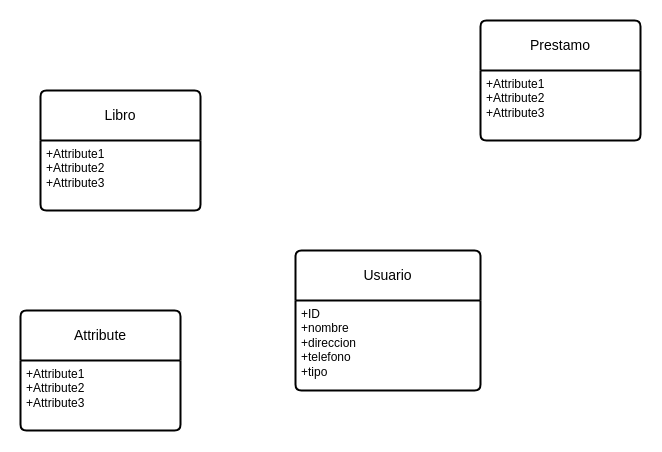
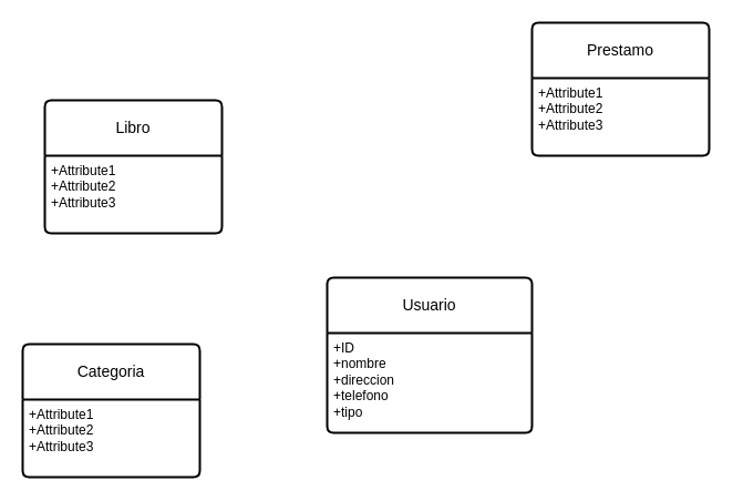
  <mxCell id="0" />
  <mxCell id="1" parent="0" />
  <mxCell id="2" value="Libro" style="swimlane;childLayout=stackLayout;horizontal=1;startSize=50;horizontalStack=0;rounded=1;fontSize=14;fontStyle=0;strokeWidth=2;resizeParent=0;resizeLast=1;shadow=0;dashed=0;align=center;arcSize=4;whiteSpace=wrap;html=1;" vertex="1" parent="1"><mxGeometry x="40" y="90" width="160" height="120" as="geometry" /></mxCell>
  <mxCell id="3" value="+Attribute1&#10;+Attribute2&#10;+Attribute3" style="align=left;strokeColor=none;fillColor=none;spacingLeft=4;spacingRight=4;fontSize=12;verticalAlign=top;resizable=0;rotatable=0;part=1;html=1;whiteSpace=wrap;" vertex="1" parent="2"><mxGeometry y="50" width="160" height="70" as="geometry" /></mxCell>
  <mxCell id="4" value="Usuario" style="swimlane;childLayout=stackLayout;horizontal=1;startSize=50;horizontalStack=0;rounded=1;fontSize=14;fontStyle=0;strokeWidth=2;resizeParent=0;resizeLast=1;shadow=0;dashed=0;align=center;arcSize=4;whiteSpace=wrap;html=1;" vertex="1" parent="1"><mxGeometry x="295" y="250" width="185" height="140" as="geometry" /></mxCell>
  <mxCell id="5" value="+ID&lt;br&gt;+nombre&lt;br&gt;+direccion&lt;div&gt;+telefono&lt;/div&gt;&lt;div&gt;+tipo&lt;br&gt;&lt;div&gt;&lt;br&gt;&lt;/div&gt;&lt;/div&gt;" style="align=left;strokeColor=none;fillColor=none;spacingLeft=4;spacingRight=4;fontSize=12;verticalAlign=top;resizable=0;rotatable=0;part=1;html=1;whiteSpace=wrap;" vertex="1" parent="4"><mxGeometry y="50" width="185" height="90" as="geometry" /></mxCell>
  <mxCell id="6" value="Prestamo" style="swimlane;childLayout=stackLayout;horizontal=1;startSize=50;horizontalStack=0;rounded=1;fontSize=14;fontStyle=0;strokeWidth=2;resizeParent=0;resizeLast=1;shadow=0;dashed=0;align=center;arcSize=4;whiteSpace=wrap;html=1;" vertex="1" parent="1"><mxGeometry x="480" y="20" width="160" height="120" as="geometry" /></mxCell>
  <mxCell id="7" value="+Attribute1&#10;+Attribute2&#10;+Attribute3" style="align=left;strokeColor=none;fillColor=none;spacingLeft=4;spacingRight=4;fontSize=12;verticalAlign=top;resizable=0;rotatable=0;part=1;html=1;whiteSpace=wrap;" vertex="1" parent="6"><mxGeometry y="50" width="160" height="70" as="geometry" /></mxCell>
- <mxCell id="8" value="Attribute" style="swimlane;childLayout=stackLayout;horizontal=1;startSize=50;horizontalStack=0;rounded=1;fontSize=14;fontStyle=0;strokeWidth=2;resizeParent=0;resizeLast=1;shadow=0;dashed=0;align=center;arcSize=4;whiteSpace=wrap;html=1;" vertex="1" parent="1"><mxGeometry x="20" y="310" width="160" height="120" as="geometry" /></mxCell>
+ <mxCell id="8" value="Categoria" style="swimlane;childLayout=stackLayout;horizontal=1;startSize=50;horizontalStack=0;rounded=1;fontSize=14;fontStyle=0;strokeWidth=2;resizeParent=0;resizeLast=1;shadow=0;dashed=0;align=center;arcSize=4;whiteSpace=wrap;html=1;" vertex="1" parent="1"><mxGeometry x="20" y="310" width="160" height="120" as="geometry" /></mxCell>
  <mxCell id="9" value="+Attribute1&#10;+Attribute2&#10;+Attribute3" style="align=left;strokeColor=none;fillColor=none;spacingLeft=4;spacingRight=4;fontSize=12;verticalAlign=top;resizable=0;rotatable=0;part=1;html=1;whiteSpace=wrap;" vertex="1" parent="8"><mxGeometry y="50" width="160" height="70" as="geometry" /></mxCell>
